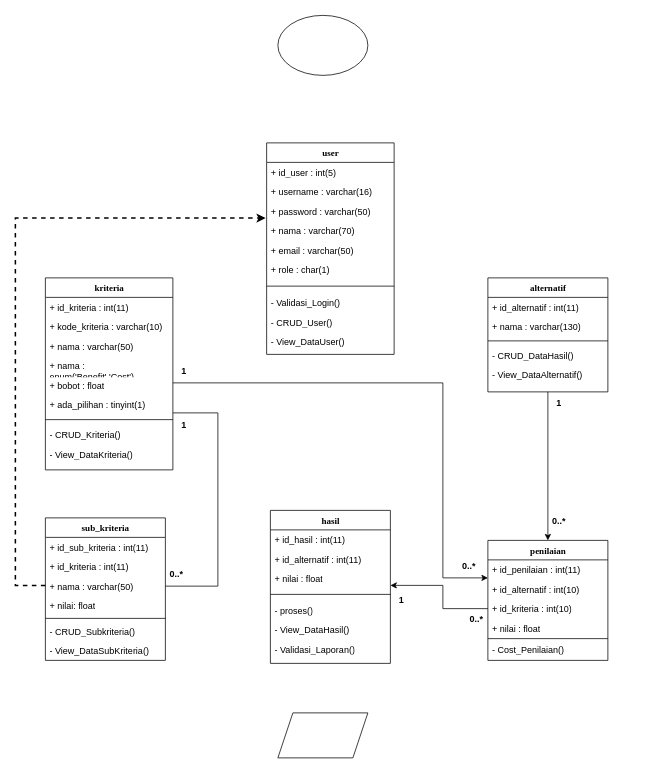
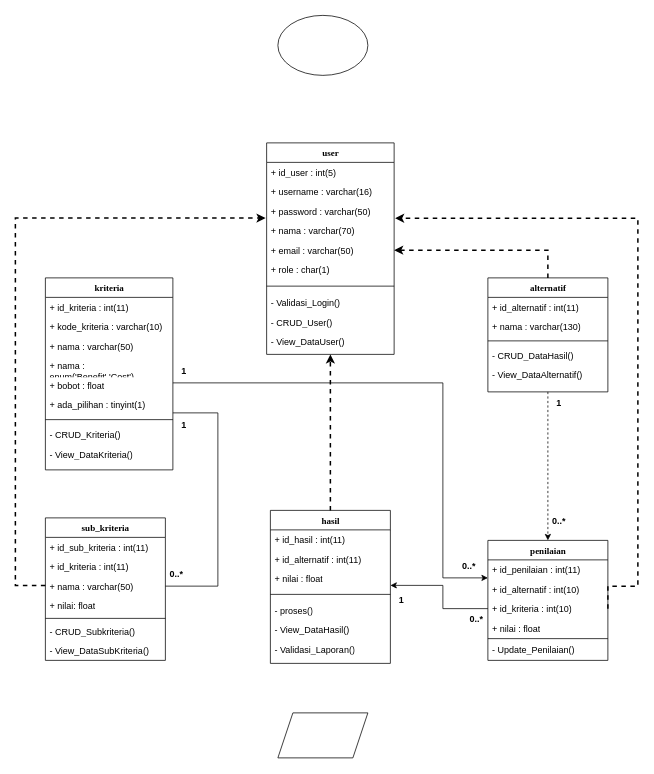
  <mxCell id="0" />
  <mxCell id="1" parent="0" />
  <mxCell id="2" value="kriteria" style="swimlane;html=1;fontStyle=1;align=center;verticalAlign=top;childLayout=stackLayout;horizontal=1;startSize=26;horizontalStack=0;resizeParent=1;resizeLast=0;collapsible=1;marginBottom=0;swimlaneFillColor=#ffffff;rounded=0;shadow=0;comic=0;labelBackgroundColor=none;strokeWidth=1;fillColor=none;fontFamily=Verdana;fontSize=12" vertex="1" parent="1"><mxGeometry x="60" y="370" width="170" height="256" as="geometry" /></mxCell>
  <mxCell id="3" value="+ id_kriteria : int(11)" style="text;html=1;strokeColor=none;fillColor=none;align=left;verticalAlign=top;spacingLeft=4;spacingRight=4;whiteSpace=wrap;overflow=hidden;rotatable=0;points=[[0,0.5],[1,0.5]];portConstraint=eastwest;" vertex="1" parent="2"><mxGeometry y="26" width="170" height="26" as="geometry" /></mxCell>
  <mxCell id="4" value="+ kode_kriteria : varchar(10)" style="text;html=1;strokeColor=none;fillColor=none;align=left;verticalAlign=top;spacingLeft=4;spacingRight=4;whiteSpace=wrap;overflow=hidden;rotatable=0;points=[[0,0.5],[1,0.5]];portConstraint=eastwest;" vertex="1" parent="2"><mxGeometry y="52" width="170" height="26" as="geometry" /></mxCell>
  <mxCell id="5" value="+ nama : varchar(50)" style="text;html=1;strokeColor=none;fillColor=none;align=left;verticalAlign=top;spacingLeft=4;spacingRight=4;whiteSpace=wrap;overflow=hidden;rotatable=0;points=[[0,0.5],[1,0.5]];portConstraint=eastwest;" vertex="1" parent="2"><mxGeometry y="78" width="170" height="26" as="geometry" /></mxCell>
  <mxCell id="6" value="+ nama : enum('Benefit','Cost')" style="text;html=1;strokeColor=none;fillColor=none;align=left;verticalAlign=top;spacingLeft=4;spacingRight=4;whiteSpace=wrap;overflow=hidden;rotatable=0;points=[[0,0.5],[1,0.5]];portConstraint=eastwest;" vertex="1" parent="2"><mxGeometry y="104" width="170" height="26" as="geometry" /></mxCell>
  <mxCell id="7" value="+ bobot : float" style="text;html=1;strokeColor=none;fillColor=none;align=left;verticalAlign=top;spacingLeft=4;spacingRight=4;whiteSpace=wrap;overflow=hidden;rotatable=0;points=[[0,0.5],[1,0.5]];portConstraint=eastwest;" vertex="1" parent="2"><mxGeometry y="130" width="170" height="26" as="geometry" /></mxCell>
  <mxCell id="8" value="+ ada_pilihan : tinyint(1)" style="text;html=1;strokeColor=none;fillColor=none;align=left;verticalAlign=top;spacingLeft=4;spacingRight=4;whiteSpace=wrap;overflow=hidden;rotatable=0;points=[[0,0.5],[1,0.5]];portConstraint=eastwest;" vertex="1" parent="2"><mxGeometry y="156" width="170" height="26" as="geometry" /></mxCell>
  <mxCell id="9" value="" style="line;html=1;strokeWidth=1;fillColor=none;align=left;verticalAlign=middle;spacingTop=-1;spacingLeft=3;spacingRight=3;rotatable=0;labelPosition=right;points=[];portConstraint=eastwest;" vertex="1" parent="2"><mxGeometry y="182" width="170" height="14" as="geometry" /></mxCell>
  <mxCell id="10" value="- CRUD_Kriteria()" style="text;html=1;strokeColor=none;fillColor=none;align=left;verticalAlign=top;spacingLeft=4;spacingRight=4;whiteSpace=wrap;overflow=hidden;rotatable=0;points=[[0,0.5],[1,0.5]];portConstraint=eastwest;" vertex="1" parent="2"><mxGeometry y="196" width="170" height="26" as="geometry" /></mxCell>
  <mxCell id="11" value="- View_DataKriteria()" style="text;html=1;strokeColor=none;fillColor=none;align=left;verticalAlign=top;spacingLeft=4;spacingRight=4;whiteSpace=wrap;overflow=hidden;rotatable=0;points=[[0,0.5],[1,0.5]];portConstraint=eastwest;" vertex="1" parent="2"><mxGeometry y="222" width="170" height="26" as="geometry" /></mxCell>
  <mxCell id="12" value="sub_kriteria" style="swimlane;html=1;fontStyle=1;align=center;verticalAlign=top;childLayout=stackLayout;horizontal=1;startSize=26;horizontalStack=0;resizeParent=1;resizeLast=0;collapsible=1;marginBottom=0;swimlaneFillColor=#ffffff;rounded=0;shadow=0;comic=0;labelBackgroundColor=none;strokeWidth=1;fillColor=none;fontFamily=Verdana;fontSize=12" vertex="1" parent="1"><mxGeometry x="60" y="690" width="160" height="190" as="geometry" /></mxCell>
  <mxCell id="13" value="+ id_sub_kriteria : int(11)" style="text;html=1;strokeColor=none;fillColor=none;align=left;verticalAlign=top;spacingLeft=4;spacingRight=4;whiteSpace=wrap;overflow=hidden;rotatable=0;points=[[0,0.5],[1,0.5]];portConstraint=eastwest;" vertex="1" parent="12"><mxGeometry y="26" width="160" height="26" as="geometry" /></mxCell>
  <mxCell id="14" value="+ id_kriteria : int(11)" style="text;html=1;strokeColor=none;fillColor=none;align=left;verticalAlign=top;spacingLeft=4;spacingRight=4;whiteSpace=wrap;overflow=hidden;rotatable=0;points=[[0,0.5],[1,0.5]];portConstraint=eastwest;" vertex="1" parent="12"><mxGeometry y="52" width="160" height="26" as="geometry" /></mxCell>
  <mxCell id="15" value="+ nama : varchar(50)" style="text;html=1;strokeColor=none;fillColor=none;align=left;verticalAlign=top;spacingLeft=4;spacingRight=4;whiteSpace=wrap;overflow=hidden;rotatable=0;points=[[0,0.5],[1,0.5]];portConstraint=eastwest;" vertex="1" parent="12"><mxGeometry y="78" width="160" height="26" as="geometry" /></mxCell>
  <mxCell id="16" value="+ nilai: float" style="text;html=1;strokeColor=none;fillColor=none;align=left;verticalAlign=top;spacingLeft=4;spacingRight=4;whiteSpace=wrap;overflow=hidden;rotatable=0;points=[[0,0.5],[1,0.5]];portConstraint=eastwest;" vertex="1" parent="12"><mxGeometry y="104" width="160" height="26" as="geometry" /></mxCell>
  <mxCell id="17" value="" style="line;html=1;strokeWidth=1;fillColor=none;align=left;verticalAlign=middle;spacingTop=-1;spacingLeft=3;spacingRight=3;rotatable=0;labelPosition=right;points=[];portConstraint=eastwest;" vertex="1" parent="12"><mxGeometry y="130" width="160" height="8" as="geometry" /></mxCell>
  <mxCell id="18" value="- CRUD_Subkriteria()" style="text;html=1;strokeColor=none;fillColor=none;align=left;verticalAlign=top;spacingLeft=4;spacingRight=4;whiteSpace=wrap;overflow=hidden;rotatable=0;points=[[0,0.5],[1,0.5]];portConstraint=eastwest;" vertex="1" parent="12"><mxGeometry y="138" width="160" height="26" as="geometry" /></mxCell>
  <mxCell id="19" value="- View_DataSubKriteria()" style="text;html=1;strokeColor=none;fillColor=none;align=left;verticalAlign=top;spacingLeft=4;spacingRight=4;whiteSpace=wrap;overflow=hidden;rotatable=0;points=[[0,0.5],[1,0.5]];portConstraint=eastwest;" vertex="1" parent="12"><mxGeometry y="164" width="160" height="26" as="geometry" /></mxCell>
  <mxCell id="20" value="alternatif" style="swimlane;html=1;fontStyle=1;align=center;verticalAlign=top;childLayout=stackLayout;horizontal=1;startSize=26;horizontalStack=0;resizeParent=1;resizeLast=0;collapsible=1;marginBottom=0;swimlaneFillColor=#ffffff;rounded=0;shadow=0;comic=0;labelBackgroundColor=none;strokeWidth=1;fillColor=none;fontFamily=Verdana;fontSize=12" vertex="1" parent="1"><mxGeometry x="650" y="370" width="160" height="152" as="geometry" /></mxCell>
  <mxCell id="21" value="+ id_alternatif : int(11)" style="text;html=1;strokeColor=none;fillColor=none;align=left;verticalAlign=top;spacingLeft=4;spacingRight=4;whiteSpace=wrap;overflow=hidden;rotatable=0;points=[[0,0.5],[1,0.5]];portConstraint=eastwest;" vertex="1" parent="20"><mxGeometry y="26" width="160" height="26" as="geometry" /></mxCell>
  <mxCell id="22" value="+ nama : varchar(130)" style="text;html=1;strokeColor=none;fillColor=none;align=left;verticalAlign=top;spacingLeft=4;spacingRight=4;whiteSpace=wrap;overflow=hidden;rotatable=0;points=[[0,0.5],[1,0.5]];portConstraint=eastwest;" vertex="1" parent="20"><mxGeometry y="52" width="160" height="26" as="geometry" /></mxCell>
  <mxCell id="23" value="" style="line;html=1;strokeWidth=1;fillColor=none;align=left;verticalAlign=middle;spacingTop=-1;spacingLeft=3;spacingRight=3;rotatable=0;labelPosition=right;points=[];portConstraint=eastwest;" vertex="1" parent="20"><mxGeometry y="78" width="160" height="12" as="geometry" /></mxCell>
  <mxCell id="24" value="- CRUD_DataHasil()" style="text;html=1;strokeColor=none;fillColor=none;align=left;verticalAlign=top;spacingLeft=4;spacingRight=4;whiteSpace=wrap;overflow=hidden;rotatable=0;points=[[0,0.5],[1,0.5]];portConstraint=eastwest;" vertex="1" parent="20"><mxGeometry y="90" width="160" height="26" as="geometry" /></mxCell>
  <mxCell id="25" value="- View_DataAlternatif()" style="text;html=1;strokeColor=none;fillColor=none;align=left;verticalAlign=top;spacingLeft=4;spacingRight=4;whiteSpace=wrap;overflow=hidden;rotatable=0;points=[[0,0.5],[1,0.5]];portConstraint=eastwest;" vertex="1" parent="20"><mxGeometry y="116" width="160" height="26" as="geometry" /></mxCell>
  <mxCell id="26" value="penilaian" style="swimlane;html=1;fontStyle=1;align=center;verticalAlign=top;childLayout=stackLayout;horizontal=1;startSize=26;horizontalStack=0;resizeParent=1;resizeLast=0;collapsible=1;marginBottom=0;swimlaneFillColor=#ffffff;rounded=0;shadow=0;comic=0;labelBackgroundColor=none;strokeWidth=1;fillColor=none;fontFamily=Verdana;fontSize=12" vertex="1" parent="1"><mxGeometry x="650" y="720" width="160" height="160" as="geometry" /></mxCell>
  <mxCell id="27" value="+ id_penilaian : int(11)" style="text;html=1;strokeColor=none;fillColor=none;align=left;verticalAlign=top;spacingLeft=4;spacingRight=4;whiteSpace=wrap;overflow=hidden;rotatable=0;points=[[0,0.5],[1,0.5]];portConstraint=eastwest;" vertex="1" parent="26"><mxGeometry y="26" width="160" height="26" as="geometry" /></mxCell>
  <mxCell id="28" value="+ id_alternatif : int(10)" style="text;html=1;strokeColor=none;fillColor=none;align=left;verticalAlign=top;spacingLeft=4;spacingRight=4;whiteSpace=wrap;overflow=hidden;rotatable=0;points=[[0,0.5],[1,0.5]];portConstraint=eastwest;" vertex="1" parent="26"><mxGeometry y="52" width="160" height="26" as="geometry" /></mxCell>
  <mxCell id="29" value="+ id_kriteria : int(10)" style="text;html=1;strokeColor=none;fillColor=none;align=left;verticalAlign=top;spacingLeft=4;spacingRight=4;whiteSpace=wrap;overflow=hidden;rotatable=0;points=[[0,0.5],[1,0.5]];portConstraint=eastwest;" vertex="1" parent="26"><mxGeometry y="78" width="160" height="26" as="geometry" /></mxCell>
  <mxCell id="30" value="+ nilai : float" style="text;html=1;strokeColor=none;fillColor=none;align=left;verticalAlign=top;spacingLeft=4;spacingRight=4;whiteSpace=wrap;overflow=hidden;rotatable=0;points=[[0,0.5],[1,0.5]];portConstraint=eastwest;" vertex="1" parent="26"><mxGeometry y="104" width="160" height="26" as="geometry" /></mxCell>
  <mxCell id="31" value="" style="line;html=1;strokeWidth=1;fillColor=none;align=left;verticalAlign=middle;spacingTop=-1;spacingLeft=3;spacingRight=3;rotatable=0;labelPosition=right;points=[];portConstraint=eastwest;" vertex="1" parent="26"><mxGeometry y="130" width="160" height="2" as="geometry" /></mxCell>
- <mxCell id="32" value="- Cost_Penilaian()" style="text;html=1;strokeColor=none;fillColor=none;align=left;verticalAlign=top;spacingLeft=4;spacingRight=4;whiteSpace=wrap;overflow=hidden;rotatable=0;points=[[0,0.5],[1,0.5]];portConstraint=eastwest;" vertex="1" parent="26"><mxGeometry y="132" width="160" height="22" as="geometry" /></mxCell>
+ <mxCell id="32" value="- Update_Penilaian()" style="text;html=1;strokeColor=none;fillColor=none;align=left;verticalAlign=top;spacingLeft=4;spacingRight=4;whiteSpace=wrap;overflow=hidden;rotatable=0;points=[[0,0.5],[1,0.5]];portConstraint=eastwest;" vertex="1" parent="26"><mxGeometry y="132" width="160" height="22" as="geometry" /></mxCell>
  <mxCell id="33" value="hasil" style="swimlane;html=1;fontStyle=1;align=center;verticalAlign=top;childLayout=stackLayout;horizontal=1;startSize=26;horizontalStack=0;resizeParent=1;resizeLast=0;collapsible=1;marginBottom=0;swimlaneFillColor=#ffffff;rounded=0;shadow=0;comic=0;labelBackgroundColor=none;strokeWidth=1;fillColor=none;fontFamily=Verdana;fontSize=12" vertex="1" parent="1"><mxGeometry x="360" y="680" width="160" height="204" as="geometry" /></mxCell>
  <mxCell id="34" value="+ id_hasil : int(11)" style="text;html=1;strokeColor=none;fillColor=none;align=left;verticalAlign=top;spacingLeft=4;spacingRight=4;whiteSpace=wrap;overflow=hidden;rotatable=0;points=[[0,0.5],[1,0.5]];portConstraint=eastwest;" vertex="1" parent="33"><mxGeometry y="26" width="160" height="26" as="geometry" /></mxCell>
  <mxCell id="35" value="+ id_alternatif : int(11)" style="text;html=1;strokeColor=none;fillColor=none;align=left;verticalAlign=top;spacingLeft=4;spacingRight=4;whiteSpace=wrap;overflow=hidden;rotatable=0;points=[[0,0.5],[1,0.5]];portConstraint=eastwest;" vertex="1" parent="33"><mxGeometry y="52" width="160" height="26" as="geometry" /></mxCell>
  <mxCell id="36" value="+ nilai : float" style="text;html=1;strokeColor=none;fillColor=none;align=left;verticalAlign=top;spacingLeft=4;spacingRight=4;whiteSpace=wrap;overflow=hidden;rotatable=0;points=[[0,0.5],[1,0.5]];portConstraint=eastwest;" vertex="1" parent="33"><mxGeometry y="78" width="160" height="26" as="geometry" /></mxCell>
  <mxCell id="37" value="" style="line;html=1;strokeWidth=1;fillColor=none;align=left;verticalAlign=middle;spacingTop=-1;spacingLeft=3;spacingRight=3;rotatable=0;labelPosition=right;points=[];portConstraint=eastwest;" vertex="1" parent="33"><mxGeometry y="104" width="160" height="16" as="geometry" /></mxCell>
  <mxCell id="38" value="- proses()" style="text;html=1;strokeColor=none;fillColor=none;align=left;verticalAlign=top;spacingLeft=4;spacingRight=4;whiteSpace=wrap;overflow=hidden;rotatable=0;points=[[0,0.5],[1,0.5]];portConstraint=eastwest;" vertex="1" parent="33"><mxGeometry y="120" width="160" height="26" as="geometry" /></mxCell>
  <mxCell id="39" value="- View_DataHasil()" style="text;html=1;strokeColor=none;fillColor=none;align=left;verticalAlign=top;spacingLeft=4;spacingRight=4;whiteSpace=wrap;overflow=hidden;rotatable=0;points=[[0,0.5],[1,0.5]];portConstraint=eastwest;" vertex="1" parent="33"><mxGeometry y="146" width="160" height="26" as="geometry" /></mxCell>
  <mxCell id="40" value="- Validasi_Laporan()" style="text;html=1;strokeColor=none;fillColor=none;align=left;verticalAlign=top;spacingLeft=4;spacingRight=4;whiteSpace=wrap;overflow=hidden;rotatable=0;points=[[0,0.5],[1,0.5]];portConstraint=eastwest;" vertex="1" parent="33"><mxGeometry y="172" width="160" height="26" as="geometry" /></mxCell>
  <mxCell id="41" value="user" style="swimlane;html=1;fontStyle=1;align=center;verticalAlign=top;childLayout=stackLayout;horizontal=1;startSize=26;horizontalStack=0;resizeParent=1;resizeLast=0;collapsible=1;marginBottom=0;swimlaneFillColor=#ffffff;rounded=0;shadow=0;comic=0;labelBackgroundColor=none;strokeWidth=1;fillColor=none;fontFamily=Verdana;fontSize=12" vertex="1" parent="1"><mxGeometry x="355" y="190" width="170" height="282" as="geometry" /></mxCell>
  <mxCell id="42" value="+ id_user : int(5)" style="text;html=1;strokeColor=none;fillColor=none;align=left;verticalAlign=top;spacingLeft=4;spacingRight=4;whiteSpace=wrap;overflow=hidden;rotatable=0;points=[[0,0.5],[1,0.5]];portConstraint=eastwest;" vertex="1" parent="41"><mxGeometry y="26" width="170" height="26" as="geometry" /></mxCell>
  <mxCell id="43" value="+ username : varchar(16)" style="text;html=1;strokeColor=none;fillColor=none;align=left;verticalAlign=top;spacingLeft=4;spacingRight=4;whiteSpace=wrap;overflow=hidden;rotatable=0;points=[[0,0.5],[1,0.5]];portConstraint=eastwest;" vertex="1" parent="41"><mxGeometry y="52" width="170" height="26" as="geometry" /></mxCell>
  <mxCell id="44" value="+ password : varchar(50)" style="text;html=1;strokeColor=none;fillColor=none;align=left;verticalAlign=top;spacingLeft=4;spacingRight=4;whiteSpace=wrap;overflow=hidden;rotatable=0;points=[[0,0.5],[1,0.5]];portConstraint=eastwest;" vertex="1" parent="41"><mxGeometry y="78" width="170" height="26" as="geometry" /></mxCell>
  <mxCell id="45" value="+ nama : varchar(70)" style="text;html=1;strokeColor=none;fillColor=none;align=left;verticalAlign=top;spacingLeft=4;spacingRight=4;whiteSpace=wrap;overflow=hidden;rotatable=0;points=[[0,0.5],[1,0.5]];portConstraint=eastwest;" vertex="1" parent="41"><mxGeometry y="104" width="170" height="26" as="geometry" /></mxCell>
  <mxCell id="46" value="+ email : varchar(50)" style="text;html=1;strokeColor=none;fillColor=none;align=left;verticalAlign=top;spacingLeft=4;spacingRight=4;whiteSpace=wrap;overflow=hidden;rotatable=0;points=[[0,0.5],[1,0.5]];portConstraint=eastwest;" vertex="1" parent="41"><mxGeometry y="130" width="170" height="26" as="geometry" /></mxCell>
  <mxCell id="47" value="+ role : char(1)" style="text;html=1;strokeColor=none;fillColor=none;align=left;verticalAlign=top;spacingLeft=4;spacingRight=4;whiteSpace=wrap;overflow=hidden;rotatable=0;points=[[0,0.5],[1,0.5]];portConstraint=eastwest;" vertex="1" parent="41"><mxGeometry y="156" width="170" height="26" as="geometry" /></mxCell>
  <mxCell id="48" value="" style="line;html=1;strokeWidth=1;fillColor=none;align=left;verticalAlign=middle;spacingTop=-1;spacingLeft=3;spacingRight=3;rotatable=0;labelPosition=right;points=[];portConstraint=eastwest;" vertex="1" parent="41"><mxGeometry y="182" width="170" height="18" as="geometry" /></mxCell>
  <mxCell id="49" value="- Validasi_Login()" style="text;html=1;strokeColor=none;fillColor=none;align=left;verticalAlign=top;spacingLeft=4;spacingRight=4;whiteSpace=wrap;overflow=hidden;rotatable=0;points=[[0,0.5],[1,0.5]];portConstraint=eastwest;" vertex="1" parent="41"><mxGeometry y="200" width="170" height="26" as="geometry" /></mxCell>
  <mxCell id="50" value="- CRUD_User()" style="text;html=1;strokeColor=none;fillColor=none;align=left;verticalAlign=top;spacingLeft=4;spacingRight=4;whiteSpace=wrap;overflow=hidden;rotatable=0;points=[[0,0.5],[1,0.5]];portConstraint=eastwest;" vertex="1" parent="41"><mxGeometry y="226" width="170" height="26" as="geometry" /></mxCell>
  <mxCell id="51" value="- View_DataUser()" style="text;html=1;strokeColor=none;fillColor=none;align=left;verticalAlign=top;spacingLeft=4;spacingRight=4;whiteSpace=wrap;overflow=hidden;rotatable=0;points=[[0,0.5],[1,0.5]];portConstraint=eastwest;" vertex="1" parent="41"><mxGeometry y="252" width="170" height="26" as="geometry" /></mxCell>
+ <mxCell id="52" value="" style="endArrow=classic;html=1;rounded=0;entryX=1;entryY=0.5;entryDx=0;entryDy=0;exitX=0.5;exitY=0;exitDx=0;exitDy=0;edgeStyle=orthogonalEdgeStyle;dashed=1;strokeWidth=2;" edge="1" parent="1" source="20" target="46"><mxGeometry width="50" height="50" relative="1" as="geometry"><mxPoint x="410" y="570" as="sourcePoint" /><mxPoint x="460" y="520" as="targetPoint" /></mxGeometry></mxCell>
  <mxCell id="53" value="" style="endArrow=classic;html=1;rounded=0;exitX=0;exitY=0.5;exitDx=0;exitDy=0;edgeStyle=orthogonalEdgeStyle;" edge="1" parent="1" source="29"><mxGeometry width="50" height="50" relative="1" as="geometry"><mxPoint x="650" y="751" as="sourcePoint" /><mxPoint x="520" y="780" as="targetPoint" /><Array as="points"><mxPoint x="590" y="811" /><mxPoint x="590" y="780" /><mxPoint x="521" y="780" /></Array></mxGeometry></mxCell>
+ <mxCell id="54" value="" style="endArrow=classic;html=1;rounded=0;exitX=1;exitY=0.5;exitDx=0;exitDy=0;edgeStyle=orthogonalEdgeStyle;entryX=1.008;entryY=0.866;entryDx=0;entryDy=0;entryPerimeter=0;dashed=1;strokeWidth=2;" edge="1" parent="1" source="29" target="44"><mxGeometry width="50" height="50" relative="1" as="geometry"><mxPoint x="410" y="570" as="sourcePoint" /><mxPoint x="580" y="281" as="targetPoint" /><Array as="points"><mxPoint x="850" y="781" /><mxPoint x="850" y="291" /><mxPoint x="526" y="291" /></Array></mxGeometry></mxCell>
  <mxCell id="55" value="" style="endArrow=classic;html=1;rounded=0;entryX=-0.008;entryY=0.859;entryDx=0;entryDy=0;entryPerimeter=0;edgeStyle=orthogonalEdgeStyle;strokeWidth=2;dashed=1;" edge="1" parent="1" target="44"><mxGeometry width="50" height="50" relative="1" as="geometry"><mxPoint x="60" y="780" as="sourcePoint" /><mxPoint x="370" y="480" as="targetPoint" /><Array as="points"><mxPoint x="60" y="780" /><mxPoint x="20" y="780" /><mxPoint x="20" y="290" /></Array></mxGeometry></mxCell>
  <mxCell id="56" value="" style="endArrow=none;html=1;rounded=0;exitX=1;exitY=0.5;exitDx=0;exitDy=0;edgeStyle=orthogonalEdgeStyle;" edge="1" parent="1" source="15"><mxGeometry width="50" height="50" relative="1" as="geometry"><mxPoint x="320" y="530" as="sourcePoint" /><mxPoint x="230" y="550" as="targetPoint" /><Array as="points"><mxPoint x="290" y="781" /><mxPoint x="290" y="550" /><mxPoint x="230" y="550" /></Array></mxGeometry></mxCell>
- <mxCell id="58" value="" style="endArrow=classic;html=1;rounded=0;entryX=0.5;entryY=0;entryDx=0;entryDy=0;exitX=0.5;exitY=1;exitDx=0;exitDy=0;" edge="1" parent="1" source="20" target="26"><mxGeometry width="50" height="50" relative="1" as="geometry"><mxPoint x="340" y="650" as="sourcePoint" /><mxPoint x="390" y="600" as="targetPoint" /></mxGeometry></mxCell>
+ <mxCell id="57" value="" style="endArrow=classic;html=1;rounded=0;entryX=0.5;entryY=1;entryDx=0;entryDy=0;exitX=0.5;exitY=0;exitDx=0;exitDy=0;strokeWidth=2;dashed=1;" edge="1" parent="1" source="33" target="41"><mxGeometry width="50" height="50" relative="1" as="geometry"><mxPoint x="360" y="590" as="sourcePoint" /><mxPoint x="410" y="540" as="targetPoint" /></mxGeometry></mxCell>
+ <mxCell id="58" value="" style="endArrow=classic;html=1;rounded=0;entryX=0.5;entryY=0;entryDx=0;entryDy=0;exitX=0.5;exitY=1;exitDx=0;exitDy=0;dashed=1;" edge="1" parent="1" source="20" target="26"><mxGeometry width="50" height="50" relative="1" as="geometry"><mxPoint x="340" y="650" as="sourcePoint" /><mxPoint x="390" y="600" as="targetPoint" /></mxGeometry></mxCell>
  <mxCell id="59" value="" style="endArrow=classic;html=1;rounded=0;edgeStyle=orthogonalEdgeStyle;strokeColor=default;" edge="1" parent="1"><mxGeometry width="50" height="50" relative="1" as="geometry"><mxPoint x="230" y="510" as="sourcePoint" /><mxPoint x="650" y="770" as="targetPoint" /><Array as="points"><mxPoint x="590" y="510" /><mxPoint x="590" y="770" /><mxPoint x="650" y="770" /></Array></mxGeometry></mxCell>
  <mxCell id="60" value="1" style="text;html=1;strokeColor=none;fillColor=none;align=center;verticalAlign=middle;whiteSpace=wrap;rounded=0;fontStyle=1" vertex="1" parent="1"><mxGeometry x="730" y="522" width="30" height="30" as="geometry" /></mxCell>
  <mxCell id="61" value="0..*" style="text;html=1;strokeColor=none;fillColor=none;align=center;verticalAlign=middle;whiteSpace=wrap;rounded=0;fontStyle=1" vertex="1" parent="1"><mxGeometry x="730" y="680" width="30" height="30" as="geometry" /></mxCell>
  <mxCell id="62" value="1" style="text;html=1;strokeColor=none;fillColor=none;align=center;verticalAlign=middle;whiteSpace=wrap;rounded=0;fontStyle=1" vertex="1" parent="1"><mxGeometry x="520" y="785" width="30" height="30" as="geometry" /></mxCell>
  <mxCell id="63" value="0..*" style="text;html=1;strokeColor=none;fillColor=none;align=center;verticalAlign=middle;whiteSpace=wrap;rounded=0;fontStyle=1" vertex="1" parent="1"><mxGeometry x="620" y="810" width="30" height="30" as="geometry" /></mxCell>
  <mxCell id="64" value="1" style="text;html=1;strokeColor=none;fillColor=none;align=center;verticalAlign=middle;whiteSpace=wrap;rounded=0;fontStyle=1" vertex="1" parent="1"><mxGeometry x="230" y="552" width="30" height="30" as="geometry" /></mxCell>
  <mxCell id="65" value="0..*" style="text;html=1;strokeColor=none;fillColor=none;align=center;verticalAlign=middle;whiteSpace=wrap;rounded=0;fontStyle=1" vertex="1" parent="1"><mxGeometry x="220" y="750" width="30" height="30" as="geometry" /></mxCell>
  <mxCell id="66" value="0..*" style="text;html=1;strokeColor=none;fillColor=none;align=center;verticalAlign=middle;whiteSpace=wrap;rounded=0;fontStyle=1" vertex="1" parent="1"><mxGeometry x="610" y="740" width="30" height="30" as="geometry" /></mxCell>
  <mxCell id="67" value="1" style="text;html=1;strokeColor=none;fillColor=none;align=center;verticalAlign=middle;whiteSpace=wrap;rounded=0;fontStyle=1" vertex="1" parent="1"><mxGeometry x="230" y="480" width="30" height="30" as="geometry" /></mxCell>
  <mxCell id="68" value="" style="ellipse;whiteSpace=wrap;html=1;" vertex="1" parent="1"><mxGeometry x="370" y="20" width="120" height="80" as="geometry" /></mxCell>
  <mxCell id="69" value="" style="shape=parallelogram;perimeter=parallelogramPerimeter;whiteSpace=wrap;html=1;fixedSize=1;" vertex="1" parent="1"><mxGeometry x="370" y="950" width="120" height="60" as="geometry" /></mxCell>
